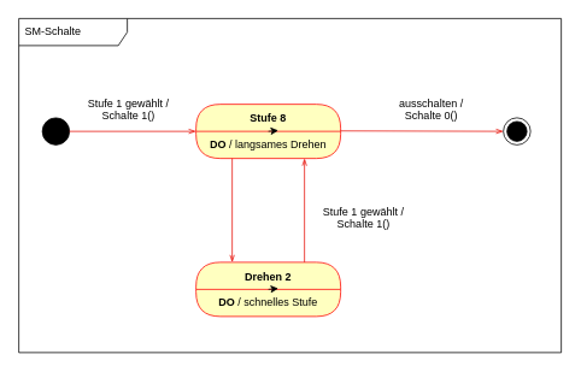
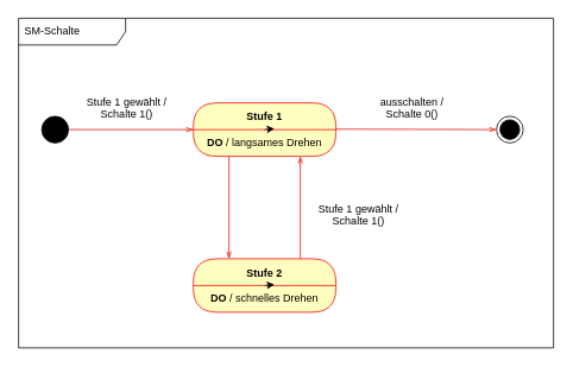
  <mxCell id="0" />
  <mxCell id="1" parent="0" />
  <mxCell id="2" value="SM-Schalte" style="shape=umlFrame;whiteSpace=wrap;html=1;width=120;height=30;boundedLbl=1;verticalAlign=middle;align=left;spacingLeft=5;" vertex="1" parent="1"><mxGeometry x="20" y="20" width="600" height="370" as="geometry" /></mxCell>
  <mxCell id="3" value="" style="ellipse;fillColor=strokeColor;" vertex="1" parent="1"><mxGeometry x="46" y="130" width="30" height="30" as="geometry" /></mxCell>
  <mxCell id="4" value="" style="ellipse;html=1;shape=endState;fillColor=strokeColor;" vertex="1" parent="1"><mxGeometry x="556" y="130" width="30" height="30" as="geometry" /></mxCell>
- <mxCell id="5" value="Stufe 8" style="swimlane;fontStyle=1;align=center;verticalAlign=middle;childLayout=stackLayout;horizontal=1;startSize=30;horizontalStack=0;resizeParent=0;resizeLast=1;container=0;fontColor=#000000;collapsible=0;rounded=1;arcSize=30;strokeColor=#ff0000;fillColor=#ffffc0;swimlaneFillColor=#ffffc0;dropTarget=0;" vertex="1" parent="1"><mxGeometry x="216" y="115" width="160" height="60" as="geometry" /></mxCell>
+ <mxCell id="5" value="Stufe 1" style="swimlane;fontStyle=1;align=center;verticalAlign=middle;childLayout=stackLayout;horizontal=1;startSize=30;horizontalStack=0;resizeParent=0;resizeLast=1;container=0;fontColor=#000000;collapsible=0;rounded=1;arcSize=30;strokeColor=#ff0000;fillColor=#ffffc0;swimlaneFillColor=#ffffc0;dropTarget=0;" vertex="1" parent="1"><mxGeometry x="216" y="115" width="160" height="60" as="geometry" /></mxCell>
  <mxCell id="6" value="&lt;b&gt;DO&lt;/b&gt; / langsames Drehen" style="text;html=1;strokeColor=none;fillColor=none;align=center;verticalAlign=middle;spacingLeft=4;spacingRight=4;whiteSpace=wrap;overflow=hidden;rotatable=0;fontColor=#000000;" vertex="1" parent="5"><mxGeometry y="30" width="160" height="30" as="geometry" /></mxCell>
  <mxCell id="7" style="edgeStyle=none;html=1;exitX=0.5;exitY=0;exitDx=0;exitDy=0;entryX=0.569;entryY=-0.033;entryDx=0;entryDy=0;entryPerimeter=0;" edge="1" parent="5" source="6" target="6"><mxGeometry relative="1" as="geometry" /></mxCell>
- <mxCell id="8" value="Drehen 2" style="swimlane;fontStyle=1;align=center;verticalAlign=middle;childLayout=stackLayout;horizontal=1;startSize=30;horizontalStack=0;resizeParent=0;resizeLast=1;container=0;fontColor=#000000;collapsible=0;rounded=1;arcSize=30;strokeColor=#ff0000;fillColor=#ffffc0;swimlaneFillColor=#ffffc0;dropTarget=0;" vertex="1" parent="1"><mxGeometry x="216" y="290" width="160" height="60" as="geometry" /></mxCell>
+ <mxCell id="8" value="Stufe 2" style="swimlane;fontStyle=1;align=center;verticalAlign=middle;childLayout=stackLayout;horizontal=1;startSize=30;horizontalStack=0;resizeParent=0;resizeLast=1;container=0;fontColor=#000000;collapsible=0;rounded=1;arcSize=30;strokeColor=#ff0000;fillColor=#ffffc0;swimlaneFillColor=#ffffc0;dropTarget=0;" vertex="1" parent="1"><mxGeometry x="216" y="290" width="160" height="60" as="geometry" /></mxCell>
  <mxCell id="9" style="edgeStyle=none;html=1;exitX=0.5;exitY=0;exitDx=0;exitDy=0;entryX=0.569;entryY=-0.033;entryDx=0;entryDy=0;entryPerimeter=0;" edge="1" parent="8" source="10" target="10"><mxGeometry relative="1" as="geometry" /></mxCell>
- <mxCell id="10" value="&lt;b&gt;DO&lt;/b&gt;&amp;nbsp;/ schnelles Stufe" style="text;html=1;strokeColor=none;fillColor=none;align=center;verticalAlign=middle;spacingLeft=4;spacingRight=4;whiteSpace=wrap;overflow=hidden;rotatable=0;fontColor=#000000;" vertex="1" parent="8"><mxGeometry y="30" width="160" height="30" as="geometry" /></mxCell>
+ <mxCell id="10" value="&lt;b&gt;DO&lt;/b&gt;&amp;nbsp;/ schnelles Drehen" style="text;html=1;strokeColor=none;fillColor=none;align=center;verticalAlign=middle;spacingLeft=4;spacingRight=4;whiteSpace=wrap;overflow=hidden;rotatable=0;fontColor=#000000;" vertex="1" parent="8"><mxGeometry y="30" width="160" height="30" as="geometry" /></mxCell>
  <mxCell id="11" style="edgeStyle=none;html=1;exitX=0;exitY=0;exitDx=0;exitDy=0;entryX=1;entryY=0.5;entryDx=0;entryDy=0;strokeColor=#e7150d;startArrow=openThin;startFill=0;endArrow=none;endFill=0;" edge="1" parent="1" source="6" target="3"><mxGeometry relative="1" as="geometry" /></mxCell>
  <mxCell id="12" style="edgeStyle=none;html=1;exitX=0;exitY=0.5;exitDx=0;exitDy=0;entryX=1;entryY=0.5;entryDx=0;entryDy=0;strokeColor=#e7150d;startArrow=openThin;startFill=0;endArrow=none;endFill=0;" edge="1" parent="1" source="4"><mxGeometry relative="1" as="geometry"><mxPoint x="436" y="144.5" as="sourcePoint" /><mxPoint x="376" y="144.5" as="targetPoint" /></mxGeometry></mxCell>
  <mxCell id="13" style="edgeStyle=none;html=1;exitX=0.25;exitY=0;exitDx=0;exitDy=0;entryX=0.25;entryY=1;entryDx=0;entryDy=0;strokeColor=#e7150d;startArrow=openThin;startFill=0;endArrow=none;endFill=0;" edge="1" parent="1" source="8" target="6"><mxGeometry relative="1" as="geometry"><mxPoint x="466" y="230.5" as="sourcePoint" /><mxPoint x="386" y="230" as="targetPoint" /></mxGeometry></mxCell>
  <mxCell id="14" style="edgeStyle=none;html=1;exitX=0.75;exitY=1;exitDx=0;exitDy=0;entryX=0.75;entryY=0;entryDx=0;entryDy=0;strokeColor=#e7150d;startArrow=openThin;startFill=0;endArrow=none;endFill=0;" edge="1" parent="1" source="6" target="8"><mxGeometry relative="1" as="geometry"><mxPoint x="416" y="255" as="sourcePoint" /><mxPoint x="416" y="190" as="targetPoint" /></mxGeometry></mxCell>
  <mxCell id="15" value="Stufe 1 gewählt /&lt;br&gt;Schalte 1()" style="text;html=1;align=center;" vertex="1" parent="1"><mxGeometry x="86" y="100" width="110" height="50" as="geometry" /></mxCell>
  <mxCell id="16" value="Stufe 1 gewählt /&lt;br&gt;Schalte 1()" style="text;html=1;align=center;" vertex="1" parent="1"><mxGeometry x="346" y="220" width="110" height="50" as="geometry" /></mxCell>
- <mxCell id="17" value="ausschalten /&lt;br&gt;Schalte 0()" style="text;html=1;align=center;" vertex="1" parent="1"><mxGeometry x="421" y="100" width="110" height="50" as="geometry" /></mxCell>
+ <mxCell id="17" value="ausschalten /&lt;br&gt;Schalte 0()" style="text;html=1;align=center;" vertex="1" parent="1"><mxGeometry x="406" y="100" width="110" height="50" as="geometry" /></mxCell>
